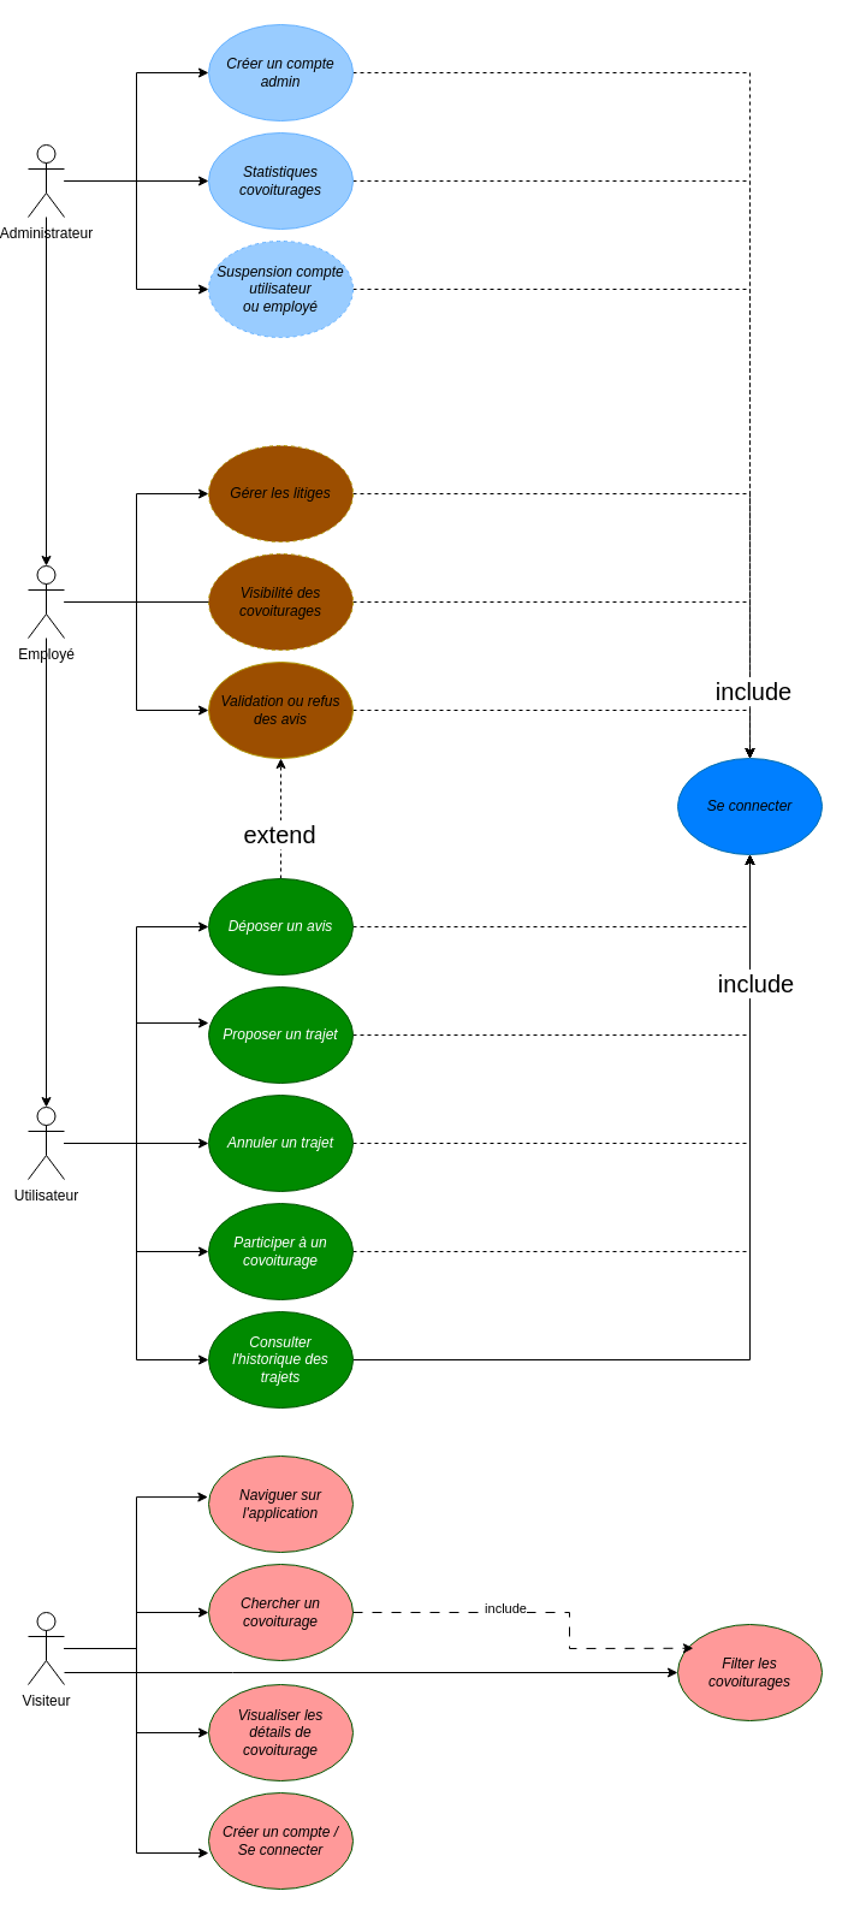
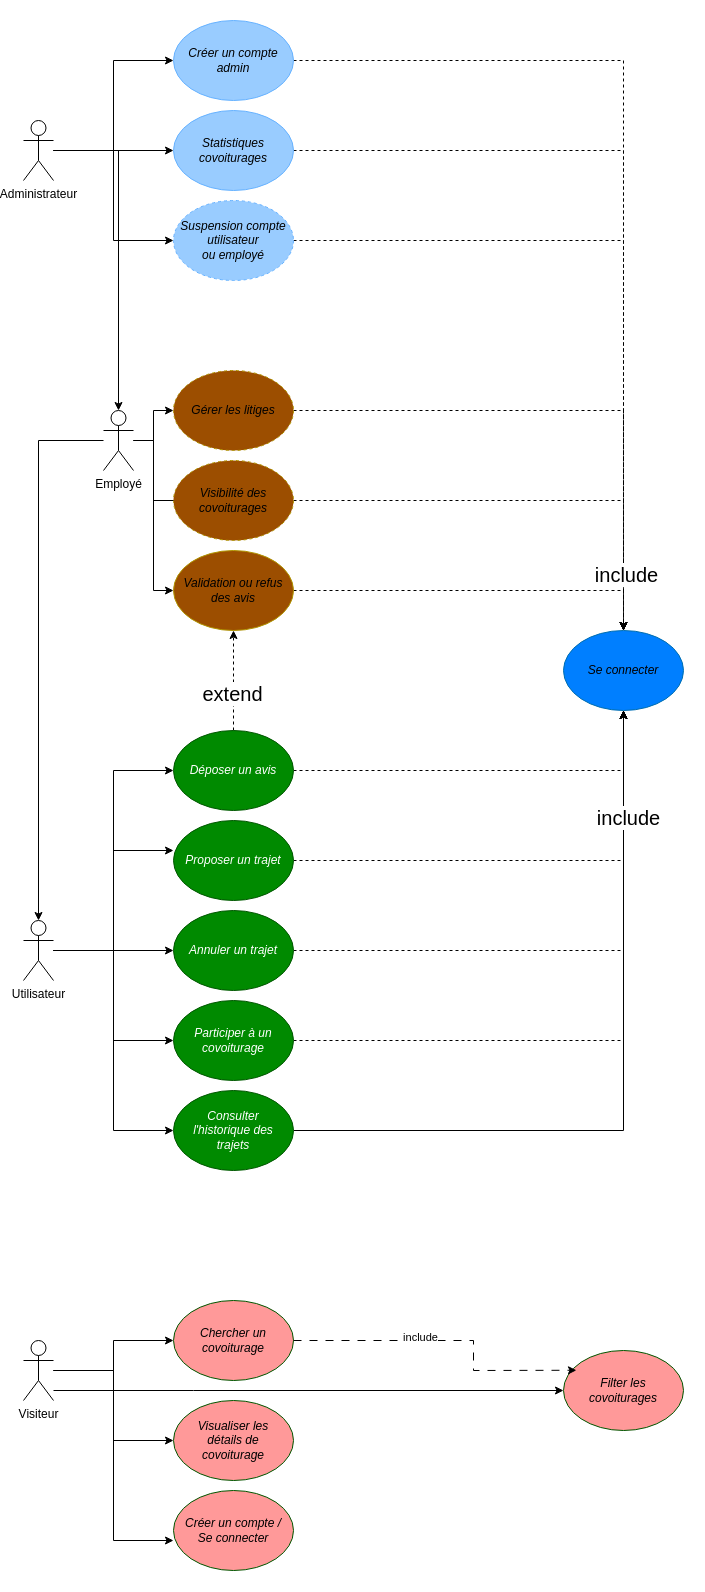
  <mxCell id="0" />
  <mxCell id="1" parent="0" />
  <mxCell id="2" style="edgeStyle=orthogonalEdgeStyle;rounded=0;orthogonalLoop=1;jettySize=auto;html=1;entryX=0.5;entryY=0;entryDx=0;entryDy=0;dashed=1;" edge="1" parent="1" source="3" target="28"><mxGeometry relative="1" as="geometry" /></mxCell>
  <mxCell id="3" value="&lt;font color=&quot;#000000&quot;&gt;Créer un compte admin&lt;/font&gt;" style="ellipse;whiteSpace=wrap;html=1;fillColor=#99CCFF;strokeColor=#66B2FF;fontColor=#ffffff;fontStyle=2" vertex="1" parent="1"><mxGeometry x="170" y="20" width="120" height="80" as="geometry" /></mxCell>
  <mxCell id="4" style="edgeStyle=orthogonalEdgeStyle;rounded=0;orthogonalLoop=1;jettySize=auto;html=1;entryX=0.5;entryY=0;entryDx=0;entryDy=0;dashed=1;" edge="1" parent="1" source="5" target="28"><mxGeometry relative="1" as="geometry" /></mxCell>
  <mxCell id="5" value="&lt;font color=&quot;#000000&quot;&gt;Statistiques covoiturages&lt;/font&gt;" style="ellipse;whiteSpace=wrap;html=1;fillColor=#99CCFF;strokeColor=#66B2FF;fontColor=#ffffff;fontStyle=2" vertex="1" parent="1"><mxGeometry x="170" y="110" width="120" height="80" as="geometry" /></mxCell>
  <mxCell id="6" style="edgeStyle=orthogonalEdgeStyle;rounded=0;orthogonalLoop=1;jettySize=auto;html=1;entryX=0.5;entryY=0;entryDx=0;entryDy=0;dashed=1;" edge="1" parent="1" source="7" target="28"><mxGeometry relative="1" as="geometry" /></mxCell>
  <mxCell id="7" value="&lt;font color=&quot;#000000&quot;&gt;Suspension compte utilisateur&lt;/font&gt;&lt;div&gt;&lt;font color=&quot;#000000&quot;&gt;ou employé&lt;/font&gt;&lt;/div&gt;" style="ellipse;whiteSpace=wrap;html=1;fillColor=#99CCFF;strokeColor=#66B2FF;fontColor=#ffffff;fontStyle=2;dashed=1;" vertex="1" parent="1"><mxGeometry x="170" y="200" width="120" height="80" as="geometry" /></mxCell>
  <mxCell id="8" style="edgeStyle=orthogonalEdgeStyle;rounded=0;orthogonalLoop=1;jettySize=auto;html=1;dashed=1;entryX=0.5;entryY=0;entryDx=0;entryDy=0;" edge="1" parent="1" source="9" target="28"><mxGeometry relative="1" as="geometry"><mxPoint x="850" y="610" as="targetPoint" /></mxGeometry></mxCell>
  <mxCell id="9" value="Gérer les litiges" style="ellipse;whiteSpace=wrap;html=1;fillColor=#9C4E00;strokeColor=#B09500;fontColor=#000000;fontStyle=2;dashed=1;" vertex="1" parent="1"><mxGeometry x="170" y="370" width="120" height="80" as="geometry" /></mxCell>
  <mxCell id="10" style="edgeStyle=orthogonalEdgeStyle;rounded=0;orthogonalLoop=1;jettySize=auto;html=1;entryX=0.5;entryY=0;entryDx=0;entryDy=0;dashed=1;" edge="1" parent="1" source="12" target="28"><mxGeometry relative="1" as="geometry" /></mxCell>
  <mxCell id="11" value="&lt;font style=&quot;font-size: 20px;&quot;&gt;include&lt;/font&gt;" style="edgeLabel;html=1;align=center;verticalAlign=middle;resizable=0;points=[];" vertex="1" connectable="0" parent="10"><mxGeometry x="0.756" y="2" relative="1" as="geometry"><mxPoint y="-1" as="offset" /></mxGeometry></mxCell>
  <mxCell id="12" value="&lt;div&gt;Visibilité des&lt;/div&gt;&lt;div&gt;covoiturages&lt;/div&gt;" style="ellipse;whiteSpace=wrap;html=1;fillColor=#9C4E00;strokeColor=#B09500;fontColor=#000000;fontStyle=2;dashed=1;" vertex="1" parent="1"><mxGeometry x="170" y="460" width="120" height="80" as="geometry" /></mxCell>
  <mxCell id="13" style="edgeStyle=orthogonalEdgeStyle;rounded=0;orthogonalLoop=1;jettySize=auto;html=1;entryX=0.5;entryY=0;entryDx=0;entryDy=0;dashed=1;" edge="1" parent="1" source="14" target="28"><mxGeometry relative="1" as="geometry" /></mxCell>
  <mxCell id="14" value="&lt;div&gt;Validation ou refus&lt;/div&gt;&lt;div&gt;des avis&lt;/div&gt;" style="ellipse;whiteSpace=wrap;html=1;fillColor=#9C4E00;strokeColor=#B09500;fontColor=#000000;fontStyle=2" vertex="1" parent="1"><mxGeometry x="170" y="550" width="120" height="80" as="geometry" /></mxCell>
  <mxCell id="15" style="edgeStyle=orthogonalEdgeStyle;rounded=0;orthogonalLoop=1;jettySize=auto;html=1;entryX=0.5;entryY=1;entryDx=0;entryDy=0;dashed=1;" edge="1" parent="1" source="18" target="28"><mxGeometry relative="1" as="geometry" /></mxCell>
  <mxCell id="16" style="edgeStyle=orthogonalEdgeStyle;rounded=0;orthogonalLoop=1;jettySize=auto;html=1;dashed=1;" edge="1" parent="1" source="18" target="14"><mxGeometry relative="1" as="geometry" /></mxCell>
  <mxCell id="17" value="&lt;font style=&quot;font-size: 20px;&quot;&gt;extend&lt;/font&gt;" style="edgeLabel;html=1;align=center;verticalAlign=middle;resizable=0;points=[];" vertex="1" connectable="0" parent="16"><mxGeometry x="-0.239" y="2" relative="1" as="geometry"><mxPoint as="offset" /></mxGeometry></mxCell>
  <mxCell id="18" value="Déposer un avis" style="ellipse;whiteSpace=wrap;html=1;fillColor=#008a00;strokeColor=#005700;fontColor=#ffffff;fontStyle=2" vertex="1" parent="1"><mxGeometry x="170" y="730" width="120" height="80" as="geometry" /></mxCell>
  <mxCell id="19" style="edgeStyle=orthogonalEdgeStyle;rounded=0;orthogonalLoop=1;jettySize=auto;html=1;entryX=0.5;entryY=1;entryDx=0;entryDy=0;dashed=1;" edge="1" parent="1" source="20" target="28"><mxGeometry relative="1" as="geometry" /></mxCell>
  <mxCell id="20" value="Proposer un trajet" style="ellipse;whiteSpace=wrap;html=1;fillColor=#008a00;strokeColor=#005700;fontColor=#ffffff;fontStyle=2" vertex="1" parent="1"><mxGeometry x="170" y="820" width="120" height="80" as="geometry" /></mxCell>
  <mxCell id="21" style="edgeStyle=orthogonalEdgeStyle;rounded=0;orthogonalLoop=1;jettySize=auto;html=1;entryX=0.5;entryY=1;entryDx=0;entryDy=0;dashed=1;" edge="1" parent="1" source="22" target="28"><mxGeometry relative="1" as="geometry" /></mxCell>
  <mxCell id="22" value="Annuler un trajet" style="ellipse;whiteSpace=wrap;html=1;fillColor=#008a00;strokeColor=#005700;fontColor=#ffffff;fontStyle=2" vertex="1" parent="1"><mxGeometry x="170" y="910" width="120" height="80" as="geometry" /></mxCell>
  <mxCell id="23" style="edgeStyle=orthogonalEdgeStyle;rounded=0;orthogonalLoop=1;jettySize=auto;html=1;entryX=0.5;entryY=1;entryDx=0;entryDy=0;dashed=1;" edge="1" parent="1" source="24" target="28"><mxGeometry relative="1" as="geometry" /></mxCell>
  <mxCell id="24" value="&lt;div&gt;Participer à un&lt;/div&gt;&lt;div&gt;covoiturage&lt;/div&gt;" style="ellipse;whiteSpace=wrap;html=1;fillColor=#008a00;strokeColor=#005700;fontColor=#ffffff;fontStyle=2" vertex="1" parent="1"><mxGeometry x="170" y="1000" width="120" height="80" as="geometry" /></mxCell>
  <mxCell id="25" style="edgeStyle=orthogonalEdgeStyle;rounded=0;orthogonalLoop=1;jettySize=auto;html=1;entryX=0.5;entryY=1;entryDx=0;entryDy=0;" edge="1" parent="1" source="27" target="28"><mxGeometry relative="1" as="geometry" /></mxCell>
  <mxCell id="26" value="&lt;font style=&quot;font-size: 20px;&quot;&gt;include&lt;/font&gt;" style="edgeLabel;html=1;align=center;verticalAlign=middle;resizable=0;points=[];" vertex="1" connectable="0" parent="25"><mxGeometry x="0.716" y="-4" relative="1" as="geometry"><mxPoint as="offset" /></mxGeometry></mxCell>
  <mxCell id="27" value="&lt;div&gt;Consulter&lt;/div&gt;&lt;div&gt;l'historique des&lt;/div&gt;&lt;div&gt;trajets&lt;/div&gt;" style="ellipse;whiteSpace=wrap;html=1;fillColor=#008a00;strokeColor=#005700;fontColor=#ffffff;fontStyle=2" vertex="1" parent="1"><mxGeometry x="170" y="1090" width="120" height="80" as="geometry" /></mxCell>
  <mxCell id="28" value="&lt;div&gt;&lt;font color=&quot;#000000&quot;&gt;Se connecter&lt;/font&gt;&lt;/div&gt;" style="ellipse;whiteSpace=wrap;html=1;fillColor=#007FFF;strokeColor=#006EAF;fontColor=#ffffff;fontStyle=2" vertex="1" parent="1"><mxGeometry x="560" y="630" width="120" height="80" as="geometry" /></mxCell>
  <mxCell id="29" style="edgeStyle=orthogonalEdgeStyle;rounded=0;orthogonalLoop=1;jettySize=auto;html=1;entryX=0;entryY=0.5;entryDx=0;entryDy=0;" edge="1" parent="1" source="33" target="5"><mxGeometry relative="1" as="geometry" /></mxCell>
  <mxCell id="30" style="edgeStyle=orthogonalEdgeStyle;rounded=0;orthogonalLoop=1;jettySize=auto;html=1;entryX=0;entryY=0.5;entryDx=0;entryDy=0;" edge="1" parent="1" source="33" target="3"><mxGeometry relative="1" as="geometry" /></mxCell>
  <mxCell id="31" style="edgeStyle=orthogonalEdgeStyle;rounded=0;orthogonalLoop=1;jettySize=auto;html=1;entryX=0;entryY=0.5;entryDx=0;entryDy=0;" edge="1" parent="1" source="33" target="7"><mxGeometry relative="1" as="geometry" /></mxCell>
  <mxCell id="32" value="" style="edgeStyle=orthogonalEdgeStyle;rounded=0;orthogonalLoop=1;jettySize=auto;html=1;entryX=0.5;entryY=0;entryDx=0;entryDy=0;entryPerimeter=0;" edge="1" parent="1" source="33" target="44"><mxGeometry relative="1" as="geometry"><mxPoint x="35" y="450" as="targetPoint" /></mxGeometry></mxCell>
  <mxCell id="33" value="Administrateur" style="shape=umlActor;verticalLabelPosition=bottom;verticalAlign=top;html=1;outlineConnect=0;" vertex="1" parent="1"><mxGeometry x="20" y="120" width="30" height="60" as="geometry" /></mxCell>
  <mxCell id="34" style="edgeStyle=orthogonalEdgeStyle;rounded=0;orthogonalLoop=1;jettySize=auto;html=1;entryX=0;entryY=0.5;entryDx=0;entryDy=0;" edge="1" parent="1" source="38" target="18"><mxGeometry relative="1" as="geometry" /></mxCell>
  <mxCell id="35" style="edgeStyle=orthogonalEdgeStyle;rounded=0;orthogonalLoop=1;jettySize=auto;html=1;entryX=0;entryY=0.5;entryDx=0;entryDy=0;" edge="1" parent="1" source="38" target="22"><mxGeometry relative="1" as="geometry" /></mxCell>
  <mxCell id="36" style="edgeStyle=orthogonalEdgeStyle;rounded=0;orthogonalLoop=1;jettySize=auto;html=1;entryX=0;entryY=0.5;entryDx=0;entryDy=0;" edge="1" parent="1" source="38" target="24"><mxGeometry relative="1" as="geometry" /></mxCell>
  <mxCell id="37" style="edgeStyle=orthogonalEdgeStyle;rounded=0;orthogonalLoop=1;jettySize=auto;html=1;entryX=0;entryY=0.5;entryDx=0;entryDy=0;" edge="1" parent="1" source="38" target="27"><mxGeometry relative="1" as="geometry" /></mxCell>
  <mxCell id="38" value="Utilisateur" style="shape=umlActor;verticalLabelPosition=bottom;verticalAlign=top;html=1;outlineConnect=0;" vertex="1" parent="1"><mxGeometry x="20" y="920" width="30" height="60" as="geometry" /></mxCell>
  <mxCell id="39" style="edgeStyle=orthogonalEdgeStyle;rounded=0;orthogonalLoop=1;jettySize=auto;html=1;entryX=0;entryY=0.375;entryDx=0;entryDy=0;entryPerimeter=0;" edge="1" parent="1" source="38" target="20"><mxGeometry relative="1" as="geometry" /></mxCell>
  <mxCell id="40" style="edgeStyle=orthogonalEdgeStyle;rounded=0;orthogonalLoop=1;jettySize=auto;html=1;" edge="1" parent="1" source="44" target="38"><mxGeometry relative="1" as="geometry"><mxPoint x="35" y="910" as="targetPoint" /></mxGeometry></mxCell>
  <mxCell id="41" style="edgeStyle=orthogonalEdgeStyle;rounded=0;orthogonalLoop=1;jettySize=auto;html=1;entryX=0;entryY=0.5;entryDx=0;entryDy=0;" edge="1" parent="1" source="44" target="9"><mxGeometry relative="1" as="geometry" /></mxCell>
  <mxCell id="42" style="edgeStyle=orthogonalEdgeStyle;rounded=0;orthogonalLoop=1;jettySize=auto;html=1;entryX=0;entryY=0.5;entryDx=0;entryDy=0;endArrow=none;" edge="1" parent="1" source="44" target="12"><mxGeometry relative="1" as="geometry" /></mxCell>
  <mxCell id="43" style="edgeStyle=orthogonalEdgeStyle;rounded=0;orthogonalLoop=1;jettySize=auto;html=1;entryX=0;entryY=0.5;entryDx=0;entryDy=0;" edge="1" parent="1" source="44" target="14"><mxGeometry relative="1" as="geometry" /></mxCell>
- <mxCell id="44" value="Employé" style="shape=umlActor;verticalLabelPosition=bottom;verticalAlign=top;html=1;outlineConnect=0;" vertex="1" parent="1"><mxGeometry x="20" y="470" width="30" height="60" as="geometry" /></mxCell>
+ <mxCell id="44" value="Employé" style="shape=umlActor;verticalLabelPosition=bottom;verticalAlign=top;html=1;outlineConnect=0;" vertex="1" parent="1"><mxGeometry x="100" y="410" width="30" height="60" as="geometry" /></mxCell>
  <mxCell id="45" style="edgeStyle=orthogonalEdgeStyle;rounded=0;orthogonalLoop=1;jettySize=auto;html=1;entryX=0;entryY=0.5;entryDx=0;entryDy=0;" edge="1" parent="1" source="48" target="50"><mxGeometry relative="1" as="geometry" /></mxCell>
  <mxCell id="46" style="edgeStyle=orthogonalEdgeStyle;rounded=0;orthogonalLoop=1;jettySize=auto;html=1;entryX=0;entryY=0.5;entryDx=0;entryDy=0;" edge="1" parent="1" source="48" target="51"><mxGeometry relative="1" as="geometry" /></mxCell>
  <mxCell id="47" style="edgeStyle=orthogonalEdgeStyle;rounded=0;orthogonalLoop=1;jettySize=auto;html=1;entryX=0;entryY=0.5;entryDx=0;entryDy=0;" edge="1" parent="1" source="48" target="53"><mxGeometry relative="1" as="geometry"><Array as="points"><mxPoint x="190" y="1390" /><mxPoint x="190" y="1390" /></Array></mxGeometry></mxCell>
  <mxCell id="48" value="Visiteur" style="shape=umlActor;verticalLabelPosition=bottom;verticalAlign=top;html=1;outlineConnect=0;" vertex="1" parent="1"><mxGeometry x="20" y="1340" width="30" height="60" as="geometry" /></mxCell>
- <mxCell id="49" value="&lt;div&gt;Naviguer sur&lt;/div&gt;&lt;div&gt;l'application&lt;/div&gt;" style="ellipse;whiteSpace=wrap;html=1;fillColor=#FF9999;strokeColor=#005700;fontColor=#000000;fontStyle=2" vertex="1" parent="1"><mxGeometry x="170" y="1210" width="120" height="80" as="geometry" /></mxCell>
  <mxCell id="50" value="&lt;div&gt;Chercher un&lt;/div&gt;&lt;div&gt;covoiturage&lt;/div&gt;" style="ellipse;whiteSpace=wrap;html=1;fillColor=#FF9999;strokeColor=#005700;fontColor=#000000;fontStyle=2" vertex="1" parent="1"><mxGeometry x="170" y="1300" width="120" height="80" as="geometry" /></mxCell>
  <mxCell id="51" value="&lt;div&gt;Visualiser les&lt;/div&gt;&lt;div&gt;détails de&lt;/div&gt;&lt;div&gt;covoiturage&lt;/div&gt;" style="ellipse;whiteSpace=wrap;html=1;fillColor=#FF9999;strokeColor=#005700;fontColor=#000000;fontStyle=2" vertex="1" parent="1"><mxGeometry x="170" y="1400" width="120" height="80" as="geometry" /></mxCell>
  <mxCell id="52" value="&lt;div&gt;Créer un compte /&lt;/div&gt;&lt;div&gt;Se connecter&lt;/div&gt;" style="ellipse;whiteSpace=wrap;html=1;fillColor=#FF9999;strokeColor=#005700;fontColor=#000000;fontStyle=2" vertex="1" parent="1"><mxGeometry x="170" y="1490" width="120" height="80" as="geometry" /></mxCell>
  <mxCell id="53" value="&lt;div&gt;Filter les&lt;/div&gt;&lt;div&gt;covoiturages&lt;/div&gt;" style="ellipse;whiteSpace=wrap;html=1;fillColor=#FF9999;strokeColor=#005700;fontColor=#000000;fontStyle=2" vertex="1" parent="1"><mxGeometry x="560" y="1350" width="120" height="80" as="geometry" /></mxCell>
- <mxCell id="54" style="edgeStyle=orthogonalEdgeStyle;rounded=0;orthogonalLoop=1;jettySize=auto;html=1;entryX=-0.005;entryY=0.426;entryDx=0;entryDy=0;entryPerimeter=0;" edge="1" parent="1" source="48" target="49"><mxGeometry relative="1" as="geometry" /></mxCell>
  <mxCell id="55" style="edgeStyle=orthogonalEdgeStyle;rounded=0;orthogonalLoop=1;jettySize=auto;html=1;entryX=0;entryY=0.625;entryDx=0;entryDy=0;entryPerimeter=0;" edge="1" parent="1" source="48" target="52"><mxGeometry relative="1" as="geometry" /></mxCell>
  <mxCell id="56" value="" style="endArrow=classic;html=1;rounded=0;exitX=1;exitY=0.5;exitDx=0;exitDy=0;dashed=1;dashPattern=8 8;entryX=0.108;entryY=0.247;entryDx=0;entryDy=0;entryPerimeter=0;" edge="1" parent="1" source="50" target="53"><mxGeometry width="50" height="50" relative="1" as="geometry"><mxPoint x="440" y="1390" as="sourcePoint" /><mxPoint x="510" y="1340" as="targetPoint" /><Array as="points"><mxPoint x="470" y="1340" /><mxPoint x="470" y="1370" /></Array></mxGeometry></mxCell>
  <mxCell id="57" value="include" style="edgeLabel;html=1;align=center;verticalAlign=middle;resizable=0;points=[];" vertex="1" connectable="0" parent="56"><mxGeometry x="0.312" y="1" relative="1" as="geometry"><mxPoint x="-55" y="-29" as="offset" /></mxGeometry></mxCell>
